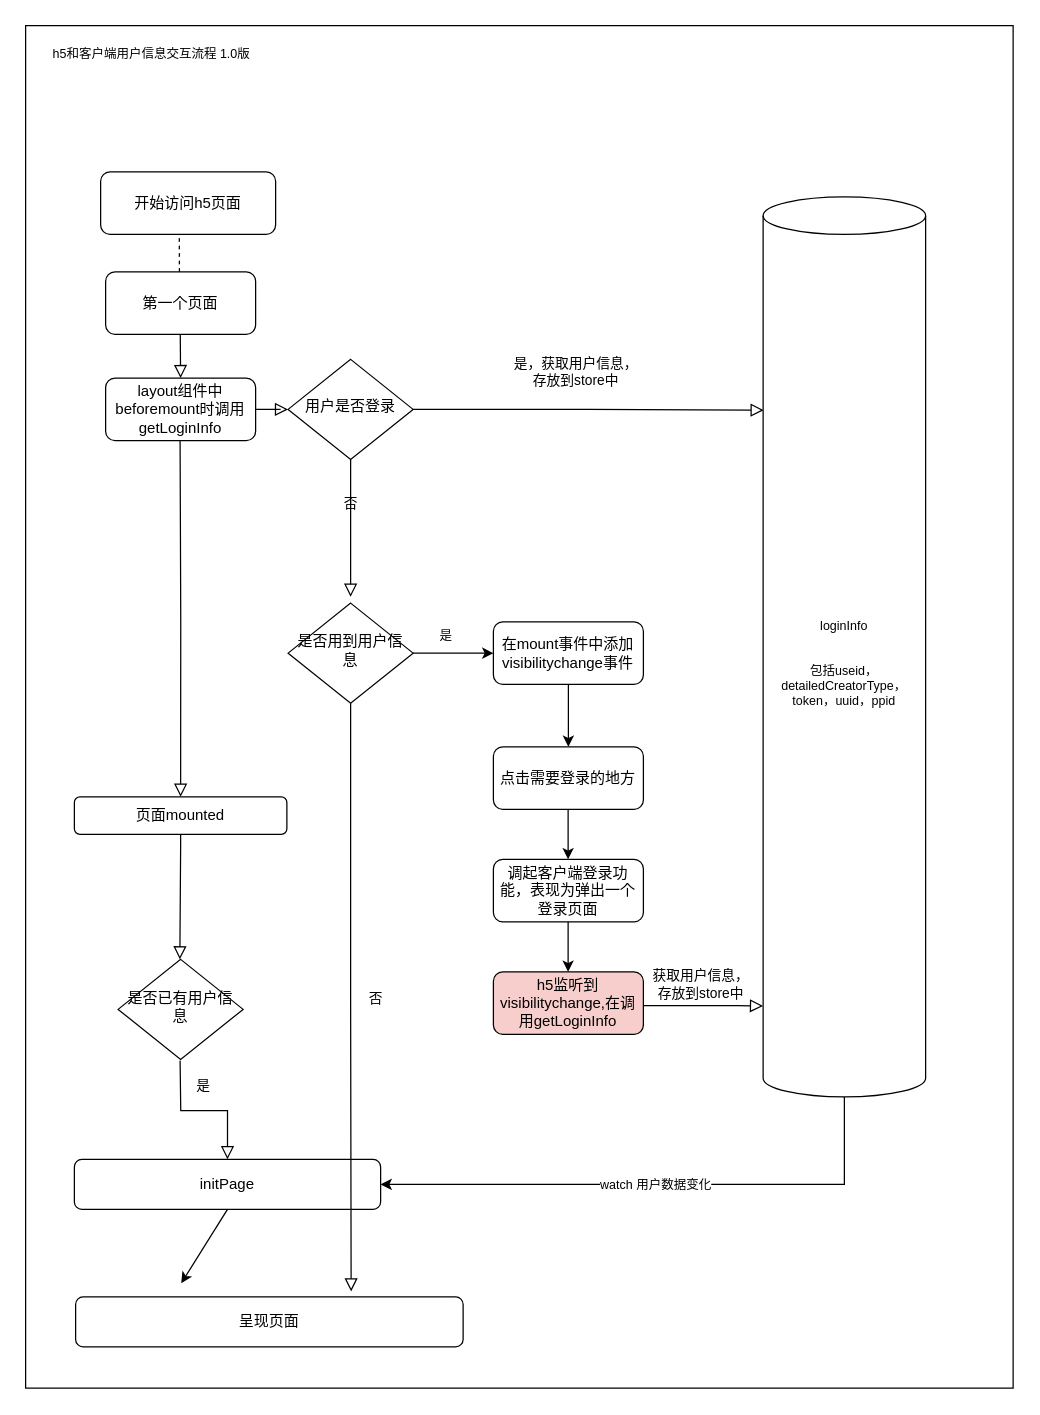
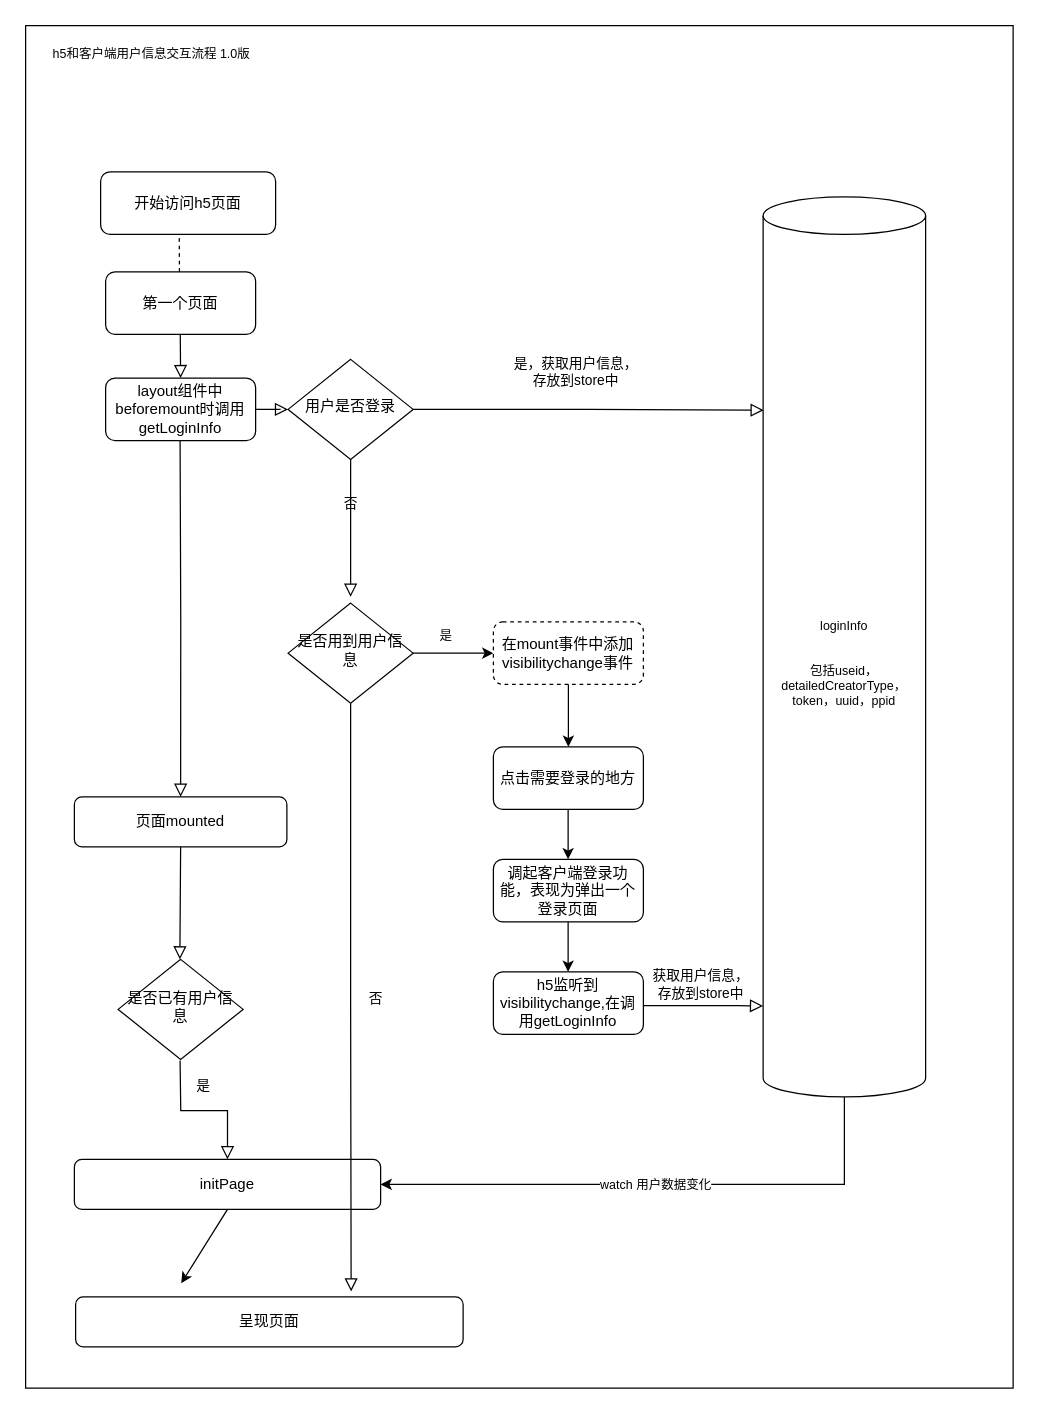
  <mxCell id="0" />
  <mxCell id="1" parent="0" />
  <mxCell id="2" value="h5和客户端用户信息交互流程 1.0版" style="rounded=0;whiteSpace=wrap;html=1;fontSize=10;align=left;verticalAlign=top;spacingTop=10;spacingLeft=20;" vertex="1" parent="1"><mxGeometry x="20" y="20" width="790" height="1090" as="geometry" /></mxCell>
  <mxCell id="3" value="" style="rounded=0;html=1;jettySize=auto;orthogonalLoop=1;fontSize=11;endArrow=block;endFill=0;endSize=8;strokeWidth=1;shadow=0;labelBackgroundColor=none;edgeStyle=orthogonalEdgeStyle;exitX=1;exitY=0.5;exitDx=0;exitDy=0;" parent="1" source="12" target="6" edge="1"><mxGeometry relative="1" as="geometry"><mxPoint x="220" y="327" as="sourcePoint" /></mxGeometry></mxCell>
  <mxCell id="4" value="否" style="rounded=0;html=1;jettySize=auto;orthogonalLoop=1;fontSize=11;endArrow=block;endFill=0;endSize=8;strokeWidth=1;shadow=0;labelBackgroundColor=none;edgeStyle=orthogonalEdgeStyle;exitX=0.5;exitY=1;exitDx=0;exitDy=0;" parent="1" source="6" edge="1"><mxGeometry y="20" relative="1" as="geometry"><mxPoint as="offset" /><mxPoint x="280" y="477" as="targetPoint" /></mxGeometry></mxCell>
  <mxCell id="5" value="是，获取用户信息，&lt;br&gt;存放到store中" style="edgeStyle=orthogonalEdgeStyle;rounded=0;html=1;jettySize=auto;orthogonalLoop=1;fontSize=11;endArrow=block;endFill=0;endSize=8;strokeWidth=1;shadow=0;labelBackgroundColor=none;entryX=0.004;entryY=0.237;entryDx=0;entryDy=0;entryPerimeter=0;" parent="1" source="6" target="10" edge="1"><mxGeometry x="-0.075" y="30" relative="1" as="geometry"><mxPoint as="offset" /><mxPoint x="600" y="447" as="targetPoint" /><Array as="points" /></mxGeometry></mxCell>
  <mxCell id="6" value="用户是否登录" style="rhombus;whiteSpace=wrap;html=1;shadow=0;fontFamily=Helvetica;fontSize=12;align=center;strokeWidth=1;spacing=6;spacingTop=-4;" parent="1" vertex="1"><mxGeometry x="230" y="287" width="100" height="80" as="geometry" /></mxCell>
  <mxCell id="7" value="initPage" style="rounded=1;whiteSpace=wrap;html=1;fontSize=12;glass=0;strokeWidth=1;shadow=0;" parent="1" vertex="1"><mxGeometry x="59" y="927" width="245" height="40" as="geometry" /></mxCell>
  <mxCell id="8" value="第一个页面" style="rounded=1;whiteSpace=wrap;html=1;" vertex="1" parent="1"><mxGeometry x="84" y="217" width="120" height="50" as="geometry" /></mxCell>
  <mxCell id="9" value="开始访问h5页面" style="rounded=1;whiteSpace=wrap;html=1;" vertex="1" parent="1"><mxGeometry x="80" y="137" width="140" height="50" as="geometry" /></mxCell>
  <mxCell id="10" value="loginInfo&#10;&#10;&#10;包括useid，detailedCreatorType，token，uuid，ppid" style="shape=cylinder3;boundedLbl=1;backgroundOutline=1;size=15;whiteSpace=wrap;fontSize=10;" vertex="1" parent="1"><mxGeometry x="610" y="157" width="130" height="720" as="geometry" /></mxCell>
  <mxCell id="11" value="" style="endArrow=none;dashed=1;html=1;rounded=0;entryX=0.161;entryY=1;entryDx=0;entryDy=0;entryPerimeter=0;exitX=0.417;exitY=0;exitDx=0;exitDy=0;exitPerimeter=0;" edge="1" parent="1"><mxGeometry width="50" height="50" relative="1" as="geometry"><mxPoint x="143.04" y="217" as="sourcePoint" /><mxPoint x="142.91" y="187" as="targetPoint" /></mxGeometry></mxCell>
  <mxCell id="12" value="layout组件中beforemount时调用getLoginInfo" style="rounded=1;whiteSpace=wrap;html=1;" vertex="1" parent="1"><mxGeometry x="84" y="302" width="120" height="50" as="geometry" /></mxCell>
  <mxCell id="13" value="" style="rounded=0;html=1;jettySize=auto;orthogonalLoop=1;fontSize=11;endArrow=block;endFill=0;endSize=8;strokeWidth=1;shadow=0;labelBackgroundColor=none;edgeStyle=orthogonalEdgeStyle;entryX=0.5;entryY=0;entryDx=0;entryDy=0;" edge="1" parent="1" target="12"><mxGeometry relative="1" as="geometry"><mxPoint x="143.71" y="267" as="sourcePoint" /><mxPoint x="144" y="287" as="targetPoint" /></mxGeometry></mxCell>
  <mxCell id="14" value="watch 用户数据变化" style="endArrow=classic;html=1;rounded=0;fontSize=10;exitX=0.5;exitY=1;exitDx=0;exitDy=0;exitPerimeter=0;entryX=1;entryY=0.5;entryDx=0;entryDy=0;" edge="1" parent="1" source="10" target="7"><mxGeometry width="50" height="50" relative="1" as="geometry"><mxPoint x="500" y="737" as="sourcePoint" /><mxPoint x="565" y="787" as="targetPoint" /><Array as="points"><mxPoint x="675" y="947" /></Array></mxGeometry></mxCell>
  <mxCell id="15" value="呈现页面" style="rounded=1;whiteSpace=wrap;html=1;fontSize=12;glass=0;strokeWidth=1;shadow=0;" vertex="1" parent="1"><mxGeometry x="60" y="1037" width="310" height="40" as="geometry" /></mxCell>
  <mxCell id="16" value="" style="endArrow=classic;html=1;rounded=0;fontSize=10;exitX=0.5;exitY=1;exitDx=0;exitDy=0;entryX=0.481;entryY=-0.022;entryDx=0;entryDy=0;entryPerimeter=0;" edge="1" parent="1" source="7"><mxGeometry width="50" height="50" relative="1" as="geometry"><mxPoint x="207" y="957" as="sourcePoint" /><mxPoint x="144.49" y="1026.12" as="targetPoint" /></mxGeometry></mxCell>
  <mxCell id="17" value="是否用到用户信息" style="rhombus;shadow=0;fontFamily=Helvetica;fontSize=12;align=center;strokeWidth=1;spacing=6;spacingTop=-4;whiteSpace=wrap;" vertex="1" parent="1"><mxGeometry x="230" y="482" width="100" height="80" as="geometry" /></mxCell>
  <mxCell id="18" value="否" style="rounded=0;html=1;jettySize=auto;orthogonalLoop=1;fontSize=11;endArrow=block;endFill=0;endSize=8;strokeWidth=1;shadow=0;labelBackgroundColor=none;edgeStyle=orthogonalEdgeStyle;exitX=0.5;exitY=1;exitDx=0;exitDy=0;entryX=0.711;entryY=-0.109;entryDx=0;entryDy=0;entryPerimeter=0;" edge="1" parent="1" source="17" target="15"><mxGeometry y="20" relative="1" as="geometry"><mxPoint as="offset" /><mxPoint x="180" y="587" as="sourcePoint" /><mxPoint x="320" y="757" as="targetPoint" /></mxGeometry></mxCell>
- <mxCell id="19" value="在mount事件中添加&lt;br&gt;visibilitychange事件" style="rounded=1;whiteSpace=wrap;html=1;" vertex="1" parent="1"><mxGeometry x="394.21" y="497" width="120" height="50" as="geometry" /></mxCell>
+ <mxCell id="19" value="在mount事件中添加&lt;br&gt;visibilitychange事件" style="rounded=1;whiteSpace=wrap;html=1;dashed=1;" vertex="1" parent="1"><mxGeometry x="394.21" y="497" width="120" height="50" as="geometry" /></mxCell>
  <mxCell id="20" value="获取用户信息，&lt;br&gt;存放到store中" style="edgeStyle=orthogonalEdgeStyle;rounded=0;html=1;jettySize=auto;orthogonalLoop=1;fontSize=11;endArrow=block;endFill=0;endSize=8;strokeWidth=1;shadow=0;labelBackgroundColor=none;spacing=7;entryX=0;entryY=0.899;entryDx=0;entryDy=0;entryPerimeter=0;" edge="1" parent="1" target="10"><mxGeometry x="-0.044" y="17" relative="1" as="geometry"><mxPoint as="offset" /><mxPoint x="514.21" y="804.01" as="sourcePoint" /><mxPoint x="590" y="797" as="targetPoint" /><Array as="points"><mxPoint x="590" y="804" /></Array></mxGeometry></mxCell>
- <mxCell id="21" value="页面mounted" style="rounded=1;whiteSpace=wrap;html=1;fontSize=12;glass=0;strokeWidth=1;shadow=0;" vertex="1" parent="1"><mxGeometry x="59" y="637" width="170" height="30" as="geometry" /></mxCell>
+ <mxCell id="21" value="页面mounted" style="rounded=1;whiteSpace=wrap;html=1;fontSize=12;glass=0;strokeWidth=1;shadow=0;" vertex="1" parent="1"><mxGeometry x="59" y="637" width="170" height="40" as="geometry" /></mxCell>
  <mxCell id="22" value="是否已有用户信息" style="rhombus;whiteSpace=wrap;html=1;shadow=0;fontFamily=Helvetica;fontSize=12;align=center;strokeWidth=1;spacing=6;spacingTop=-4;" vertex="1" parent="1"><mxGeometry x="94" y="767" width="100" height="80" as="geometry" /></mxCell>
  <mxCell id="23" value="是" style="rounded=0;html=1;jettySize=auto;orthogonalLoop=1;fontSize=11;endArrow=block;endFill=0;endSize=8;strokeWidth=1;shadow=0;labelBackgroundColor=none;edgeStyle=orthogonalEdgeStyle;entryX=0.5;entryY=0;entryDx=0;entryDy=0;" edge="1" parent="1" target="7"><mxGeometry y="20" relative="1" as="geometry"><mxPoint as="offset" /><mxPoint x="143.57" y="848" as="sourcePoint" /><mxPoint x="143.57" y="898" as="targetPoint" /></mxGeometry></mxCell>
  <mxCell id="24" value="" style="rounded=0;html=1;jettySize=auto;orthogonalLoop=1;fontSize=11;endArrow=block;endFill=0;endSize=8;strokeWidth=1;shadow=0;labelBackgroundColor=none;edgeStyle=orthogonalEdgeStyle;entryX=0.5;entryY=0;entryDx=0;entryDy=0;exitX=0.5;exitY=1;exitDx=0;exitDy=0;" edge="1" parent="1" source="21"><mxGeometry y="20" relative="1" as="geometry"><mxPoint as="offset" /><mxPoint x="142.96" y="688" as="sourcePoint" /><mxPoint x="143.39" y="767" as="targetPoint" /><Array as="points"><mxPoint x="143" y="677" /></Array></mxGeometry></mxCell>
  <mxCell id="25" value="" style="rounded=0;html=1;jettySize=auto;orthogonalLoop=1;fontSize=11;endArrow=block;endFill=0;endSize=8;strokeWidth=1;shadow=0;labelBackgroundColor=none;edgeStyle=orthogonalEdgeStyle;entryX=0.5;entryY=0;entryDx=0;entryDy=0;" edge="1" parent="1" target="21"><mxGeometry y="20" relative="1" as="geometry"><mxPoint as="offset" /><mxPoint x="143.57" y="352" as="sourcePoint" /><mxPoint x="143.57" y="402" as="targetPoint" /></mxGeometry></mxCell>
  <mxCell id="26" value="" style="endArrow=classic;html=1;rounded=0;fontSize=10;exitX=1;exitY=0.5;exitDx=0;exitDy=0;entryX=0;entryY=0.5;entryDx=0;entryDy=0;" edge="1" parent="1" source="17" target="19"><mxGeometry width="50" height="50" relative="1" as="geometry"><mxPoint x="240" y="637" as="sourcePoint" /><mxPoint x="290" y="587" as="targetPoint" /></mxGeometry></mxCell>
  <mxCell id="27" value="是" style="edgeLabel;html=1;align=center;verticalAlign=middle;resizable=0;points=[];fontSize=10;" vertex="1" connectable="0" parent="26"><mxGeometry x="-0.209" y="-1" relative="1" as="geometry"><mxPoint y="-16" as="offset" /></mxGeometry></mxCell>
  <mxCell id="28" value="调起客户端登录功能，表现为弹出一个登录页面" style="rounded=1;whiteSpace=wrap;html=1;" vertex="1" parent="1"><mxGeometry x="394.21" y="687" width="120" height="50" as="geometry" /></mxCell>
- <mxCell id="29" value="h5监听到visibilitychange,在调用getLoginInfo" style="rounded=1;whiteSpace=wrap;html=1;fillColor=#f8cecc;" vertex="1" parent="1"><mxGeometry x="394.21" y="777" width="120" height="50" as="geometry" /></mxCell>
+ <mxCell id="29" value="h5监听到visibilitychange,在调用getLoginInfo" style="rounded=1;whiteSpace=wrap;html=1;" vertex="1" parent="1"><mxGeometry x="394.21" y="777" width="120" height="50" as="geometry" /></mxCell>
  <mxCell id="30" value="点击需要登录的地方" style="rounded=1;whiteSpace=wrap;html=1;" vertex="1" parent="1"><mxGeometry x="394.21" y="597" width="120" height="50" as="geometry" /></mxCell>
  <mxCell id="31" value="" style="endArrow=classic;html=1;rounded=0;fontSize=10;exitX=0.5;exitY=1;exitDx=0;exitDy=0;entryX=0.5;entryY=0;entryDx=0;entryDy=0;" edge="1" parent="1" source="19" target="30"><mxGeometry width="50" height="50" relative="1" as="geometry"><mxPoint x="360" y="547" as="sourcePoint" /><mxPoint x="410" y="497" as="targetPoint" /></mxGeometry></mxCell>
  <mxCell id="32" value="" style="endArrow=classic;html=1;rounded=0;fontSize=10;exitX=0.5;exitY=1;exitDx=0;exitDy=0;" edge="1" parent="1"><mxGeometry width="50" height="50" relative="1" as="geometry"><mxPoint x="453.98" y="647" as="sourcePoint" /><mxPoint x="454" y="687" as="targetPoint" /></mxGeometry></mxCell>
  <mxCell id="33" value="" style="endArrow=classic;html=1;rounded=0;fontSize=10;exitX=0.5;exitY=1;exitDx=0;exitDy=0;" edge="1" parent="1"><mxGeometry width="50" height="50" relative="1" as="geometry"><mxPoint x="453.98" y="737" as="sourcePoint" /><mxPoint x="454" y="777" as="targetPoint" /></mxGeometry></mxCell>
